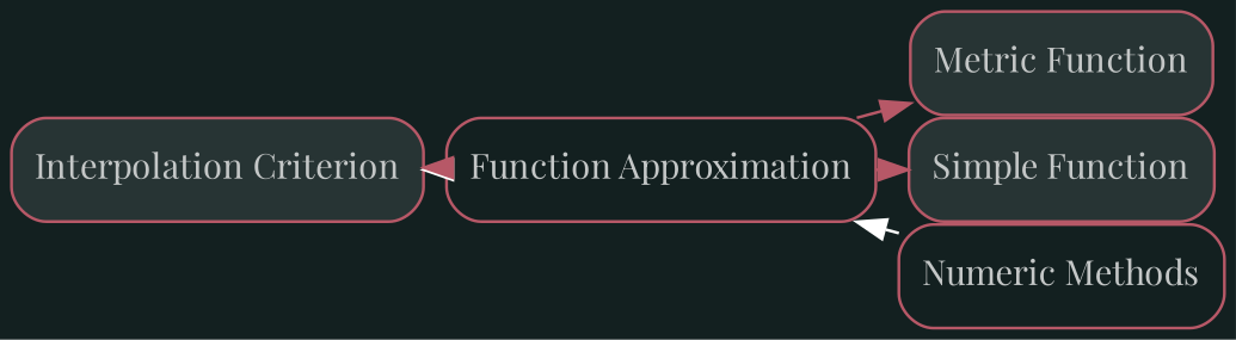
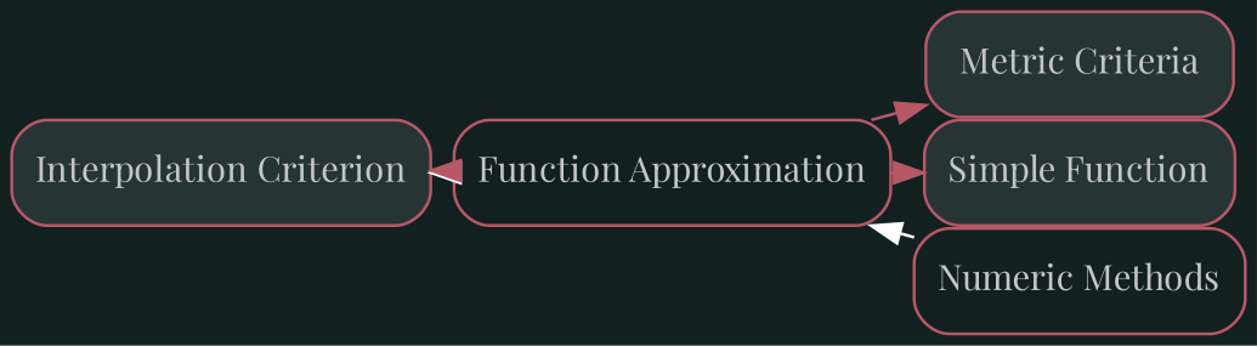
  digraph {
    bgcolor="#132020"
    fontname="Playfair Display"
    nodesep=0
    rankdir=LR
    ranksep=0
    node [color="#b75867" fillcolor="#273434" fontcolor="#c4c7c7" fontname="Playfair Display" fontsize="12px" labelfontname=sans shape=rectangle style="rounded,filled"]
    edge [color="#b75867" fontname="Playfair Display"]
    n1 [label="Interpolation Criterion"]
    n2 [fillcolor="#FFFFFF" label="Function Approximation" style=rounded]
-   n3 [label="Metric Function"]
+   n3 [label="Metric Criteria"]
    n4 [label="Simple Function"]
    n5 [fillcolor="#FFFFFF" label="Numeric Methods" style=rounded]
    subgraph sub_1 {
    }
    subgraph sub_2 {
      n1
      n2
    }
    subgraph sub_3 {
      n1
      n2
      n3
      n4
    }
    subgraph sub_4 {
      n2
      n5
    }
    n1 -> n2 [color="#FFFFFF" dir=back]
    n2 -> n1
    n2 -> n3
    n2 -> n4
    n2 -> n5 [color="#FFFFFF" dir=back]
  }
